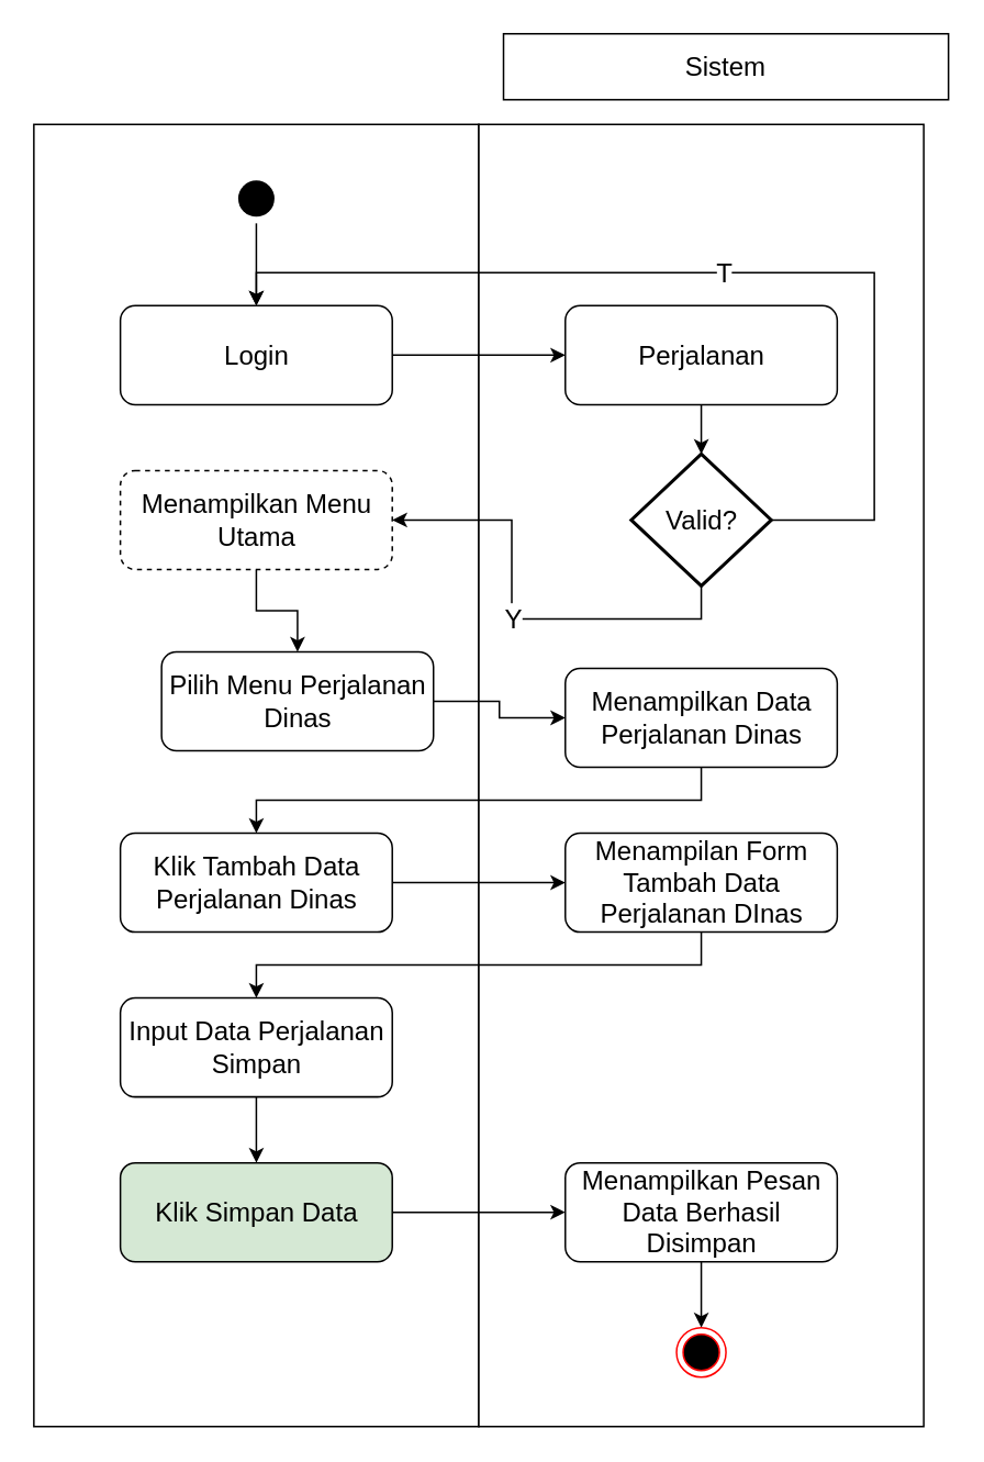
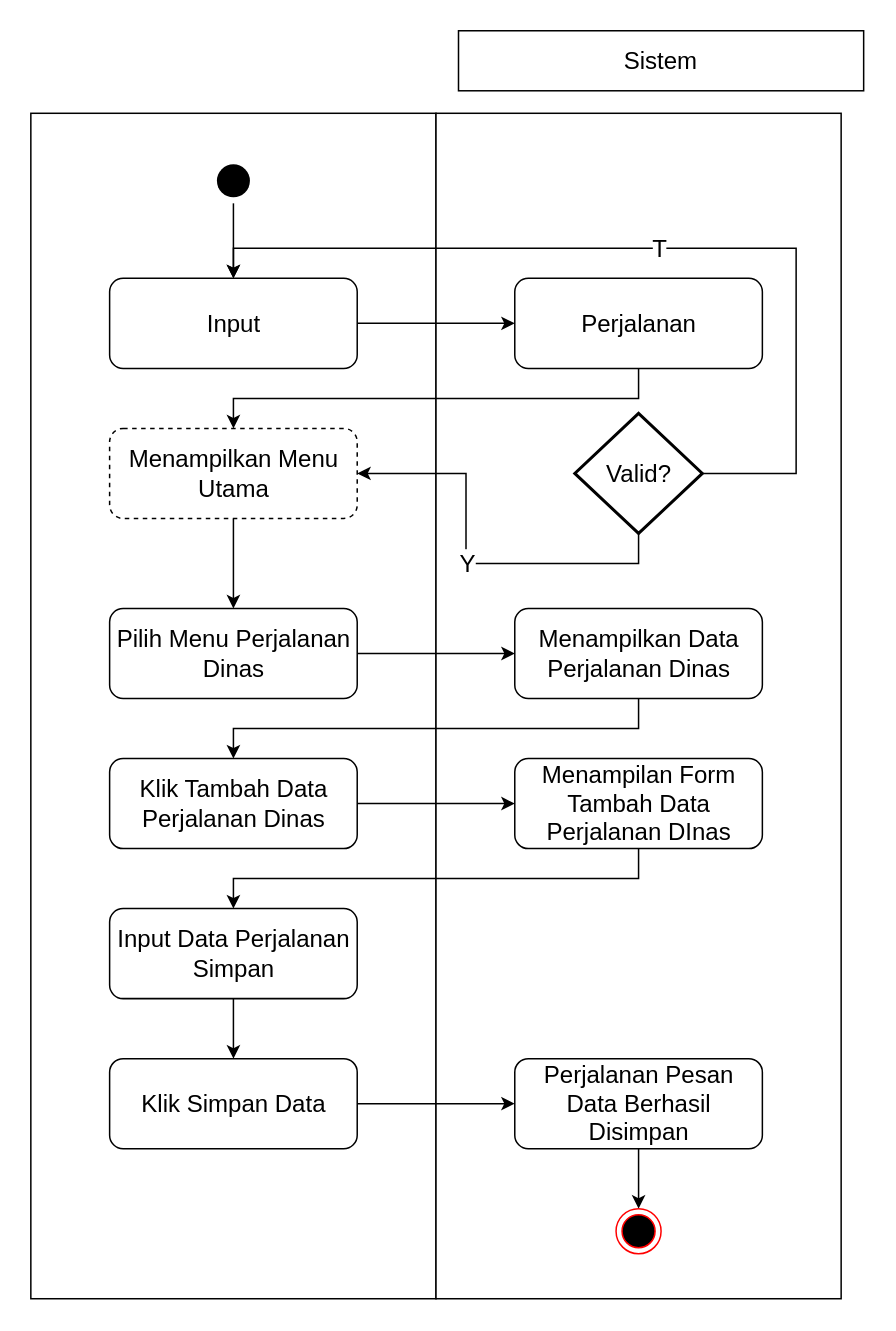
  <mxCell id="0" />
  <mxCell id="1" parent="0" />
  <mxCell id="2" value="" style="rounded=0;whiteSpace=wrap;html=1;" parent="1" vertex="1"><mxGeometry x="20" y="75" width="270" height="790" as="geometry" /></mxCell>
  <mxCell id="3" value="" style="rounded=0;whiteSpace=wrap;html=1;" parent="1" vertex="1"><mxGeometry x="290" y="75" width="270" height="790" as="geometry" /></mxCell>
  <mxCell id="4" value="&lt;font style=&quot;font-size: 16px;&quot;&gt;Sistem&lt;/font&gt;" style="rounded=0;whiteSpace=wrap;html=1;" parent="1" vertex="1"><mxGeometry x="305" y="20" width="270" height="40" as="geometry" /></mxCell>
  <mxCell id="5" style="edgeStyle=orthogonalEdgeStyle;rounded=0;orthogonalLoop=1;jettySize=auto;html=1;entryX=0;entryY=0.5;entryDx=0;entryDy=0;fontSize=16;" parent="1" source="6" target="10" edge="1"><mxGeometry relative="1" as="geometry" /></mxCell>
- <mxCell id="6" value="Pilih Menu Perjalanan Dinas" style="rounded=1;whiteSpace=wrap;html=1;fontSize=16;" parent="1" vertex="1"><mxGeometry x="97.5" y="395" width="165" height="60" as="geometry" /></mxCell>
+ <mxCell id="6" value="Pilih Menu Perjalanan Dinas" style="rounded=1;whiteSpace=wrap;html=1;fontSize=16;" parent="1" vertex="1"><mxGeometry x="72.5" y="405" width="165" height="60" as="geometry" /></mxCell>
  <mxCell id="7" style="edgeStyle=orthogonalEdgeStyle;rounded=0;orthogonalLoop=1;jettySize=auto;html=1;exitX=0.5;exitY=1;exitDx=0;exitDy=0;fontSize=16;" parent="1" source="8" target="23" edge="1"><mxGeometry relative="1" as="geometry" /></mxCell>
  <mxCell id="8" value="" style="ellipse;html=1;shape=endState;fillColor=#000000;strokeColor=none;fontSize=16;" parent="1" vertex="1"><mxGeometry x="140" y="105" width="30" height="30" as="geometry" /></mxCell>
  <mxCell id="9" style="edgeStyle=orthogonalEdgeStyle;rounded=0;orthogonalLoop=1;jettySize=auto;html=1;exitX=0.5;exitY=1;exitDx=0;exitDy=0;fontSize=16;" parent="1" source="10" target="12" edge="1"><mxGeometry relative="1" as="geometry" /></mxCell>
  <mxCell id="10" value="Menampilkan Data Perjalanan Dinas" style="rounded=1;whiteSpace=wrap;html=1;fontSize=16;" parent="1" vertex="1"><mxGeometry x="342.5" y="405" width="165" height="60" as="geometry" /></mxCell>
  <mxCell id="11" style="edgeStyle=orthogonalEdgeStyle;rounded=0;orthogonalLoop=1;jettySize=auto;html=1;exitX=1;exitY=0.5;exitDx=0;exitDy=0;entryX=0;entryY=0.5;entryDx=0;entryDy=0;fontSize=16;" parent="1" source="12" target="14" edge="1"><mxGeometry relative="1" as="geometry" /></mxCell>
  <mxCell id="12" value="Klik Tambah Data Perjalanan Dinas" style="rounded=1;whiteSpace=wrap;html=1;fontSize=16;" parent="1" vertex="1"><mxGeometry x="72.5" y="505" width="165" height="60" as="geometry" /></mxCell>
  <mxCell id="13" style="edgeStyle=orthogonalEdgeStyle;rounded=0;orthogonalLoop=1;jettySize=auto;html=1;exitX=0.5;exitY=1;exitDx=0;exitDy=0;fontSize=16;" parent="1" source="14" target="16" edge="1"><mxGeometry relative="1" as="geometry" /></mxCell>
  <mxCell id="14" value="Menampilan Form Tambah Data Perjalanan DInas" style="rounded=1;whiteSpace=wrap;html=1;fontSize=16;" parent="1" vertex="1"><mxGeometry x="342.5" y="505" width="165" height="60" as="geometry" /></mxCell>
  <mxCell id="15" style="edgeStyle=orthogonalEdgeStyle;rounded=0;orthogonalLoop=1;jettySize=auto;html=1;exitX=0.5;exitY=1;exitDx=0;exitDy=0;entryX=0.5;entryY=0;entryDx=0;entryDy=0;fontSize=16;" parent="1" source="16" target="18" edge="1"><mxGeometry relative="1" as="geometry" /></mxCell>
  <mxCell id="16" value="Input Data Perjalanan Simpan" style="rounded=1;whiteSpace=wrap;html=1;fontSize=16;" parent="1" vertex="1"><mxGeometry x="72.5" y="605" width="165" height="60" as="geometry" /></mxCell>
  <mxCell id="17" style="edgeStyle=orthogonalEdgeStyle;rounded=0;orthogonalLoop=1;jettySize=auto;html=1;exitX=1;exitY=0.5;exitDx=0;exitDy=0;entryX=0;entryY=0.5;entryDx=0;entryDy=0;fontSize=16;" parent="1" source="18" target="20" edge="1"><mxGeometry relative="1" as="geometry" /></mxCell>
- <mxCell id="18" value="Klik Simpan Data" style="rounded=1;whiteSpace=wrap;html=1;fontSize=16;fillColor=#d5e8d4;" parent="1" vertex="1"><mxGeometry x="72.5" y="705" width="165" height="60" as="geometry" /></mxCell>
+ <mxCell id="18" value="Klik Simpan Data" style="rounded=1;whiteSpace=wrap;html=1;fontSize=16;" parent="1" vertex="1"><mxGeometry x="72.5" y="705" width="165" height="60" as="geometry" /></mxCell>
  <mxCell id="19" style="edgeStyle=orthogonalEdgeStyle;rounded=0;orthogonalLoop=1;jettySize=auto;html=1;exitX=0.5;exitY=1;exitDx=0;exitDy=0;entryX=0.5;entryY=0;entryDx=0;entryDy=0;fontSize=16;" parent="1" source="20" target="21" edge="1"><mxGeometry relative="1" as="geometry" /></mxCell>
- <mxCell id="20" value="Menampilkan Pesan Data Berhasil Disimpan" style="rounded=1;whiteSpace=wrap;html=1;fontSize=16;" parent="1" vertex="1"><mxGeometry x="342.5" y="705" width="165" height="60" as="geometry" /></mxCell>
+ <mxCell id="20" value="Perjalanan Pesan Data Berhasil Disimpan" style="rounded=1;whiteSpace=wrap;html=1;fontSize=16;" parent="1" vertex="1"><mxGeometry x="342.5" y="705" width="165" height="60" as="geometry" /></mxCell>
  <mxCell id="21" value="" style="ellipse;html=1;shape=endState;fillColor=#000000;strokeColor=#ff0000;fontSize=16;" parent="1" vertex="1"><mxGeometry x="410" y="805" width="30" height="30" as="geometry" /></mxCell>
  <mxCell id="22" style="edgeStyle=orthogonalEdgeStyle;rounded=0;orthogonalLoop=1;jettySize=auto;html=1;entryX=0;entryY=0.5;entryDx=0;entryDy=0;fontSize=16;" parent="1" source="23" target="25" edge="1"><mxGeometry relative="1" as="geometry" /></mxCell>
- <mxCell id="23" value="Login" style="rounded=1;whiteSpace=wrap;html=1;fontSize=16;" parent="1" vertex="1"><mxGeometry x="72.5" y="185" width="165" height="60" as="geometry" /></mxCell>
- <mxCell id="24" style="edgeStyle=orthogonalEdgeStyle;rounded=0;orthogonalLoop=1;jettySize=auto;html=1;exitX=0.5;exitY=1;exitDx=0;exitDy=0;entryX=0.5;entryY=0;entryDx=0;entryDy=0;entryPerimeter=0;fontSize=16;" parent="1" source="25" target="28" edge="1"><mxGeometry relative="1" as="geometry" /></mxCell>
+ <mxCell id="23" value="Input" style="rounded=1;whiteSpace=wrap;html=1;fontSize=16;" parent="1" vertex="1"><mxGeometry x="72.5" y="185" width="165" height="60" as="geometry" /></mxCell>
+ <mxCell id="24" style="edgeStyle=orthogonalEdgeStyle;rounded=0;orthogonalLoop=1;jettySize=auto;html=1;exitX=0.5;exitY=1;exitDx=0;exitDy=0;fontSize=16;" parent="1" source="25" target="30" edge="1"><mxGeometry relative="1" as="geometry" /></mxCell>
  <mxCell id="25" value="Perjalanan" style="rounded=1;whiteSpace=wrap;html=1;fontSize=16;" parent="1" vertex="1"><mxGeometry x="342.5" y="185" width="165" height="60" as="geometry" /></mxCell>
  <mxCell id="26" value="T" style="edgeStyle=orthogonalEdgeStyle;rounded=0;orthogonalLoop=1;jettySize=auto;html=1;exitX=1;exitY=0.5;exitDx=0;exitDy=0;exitPerimeter=0;entryX=0.5;entryY=0;entryDx=0;entryDy=0;fontSize=16;" parent="1" source="28" target="23" edge="1"><mxGeometry relative="1" as="geometry"><Array as="points"><mxPoint x="530" y="315" /><mxPoint x="530" y="165" /><mxPoint x="155" y="165" /></Array></mxGeometry></mxCell>
  <mxCell id="27" value="Y" style="edgeStyle=orthogonalEdgeStyle;rounded=0;orthogonalLoop=1;jettySize=auto;html=1;exitX=0.5;exitY=1;exitDx=0;exitDy=0;exitPerimeter=0;entryX=1;entryY=0.5;entryDx=0;entryDy=0;fontSize=16;" parent="1" source="28" target="30" edge="1"><mxGeometry relative="1" as="geometry" /></mxCell>
  <mxCell id="28" value="Valid?" style="strokeWidth=2;html=1;shape=mxgraph.flowchart.decision;whiteSpace=wrap;fontSize=16;" parent="1" vertex="1"><mxGeometry x="382.5" y="275" width="85" height="80" as="geometry" /></mxCell>
  <mxCell id="29" style="edgeStyle=orthogonalEdgeStyle;rounded=0;orthogonalLoop=1;jettySize=auto;html=1;exitX=0.5;exitY=1;exitDx=0;exitDy=0;fontSize=16;" parent="1" source="30" target="6" edge="1"><mxGeometry relative="1" as="geometry" /></mxCell>
  <mxCell id="30" value="Menampilkan Menu Utama" style="rounded=1;whiteSpace=wrap;html=1;fontSize=16;dashed=1;" parent="1" vertex="1"><mxGeometry x="72.5" y="285" width="165" height="60" as="geometry" /></mxCell>
